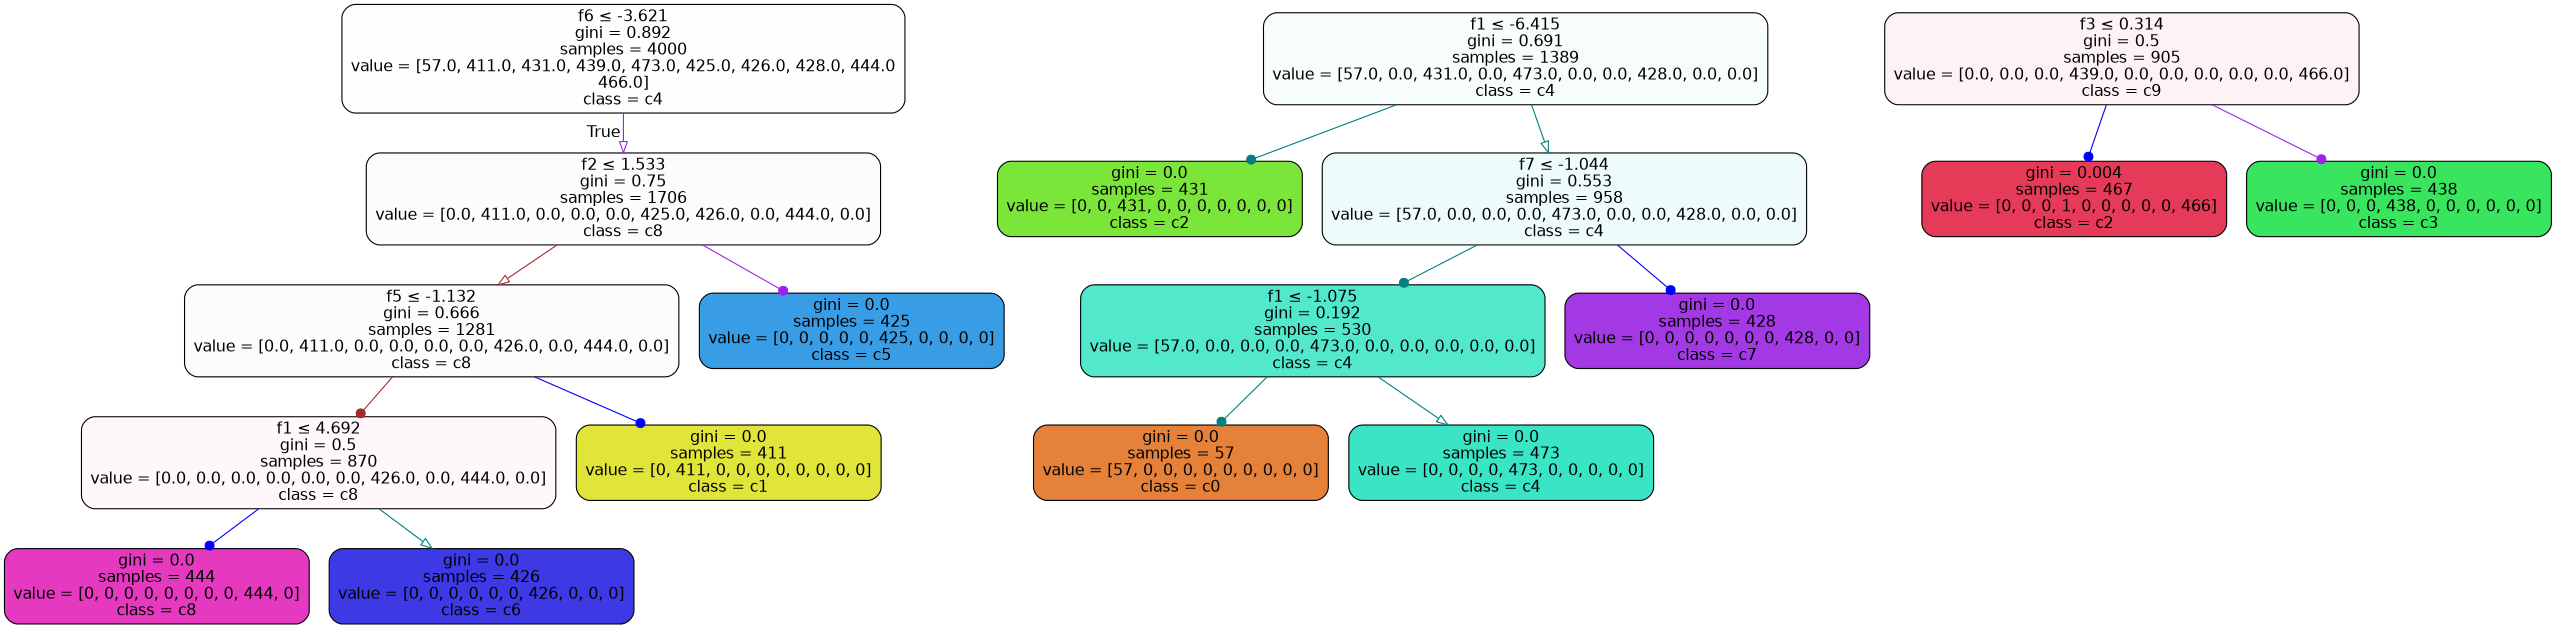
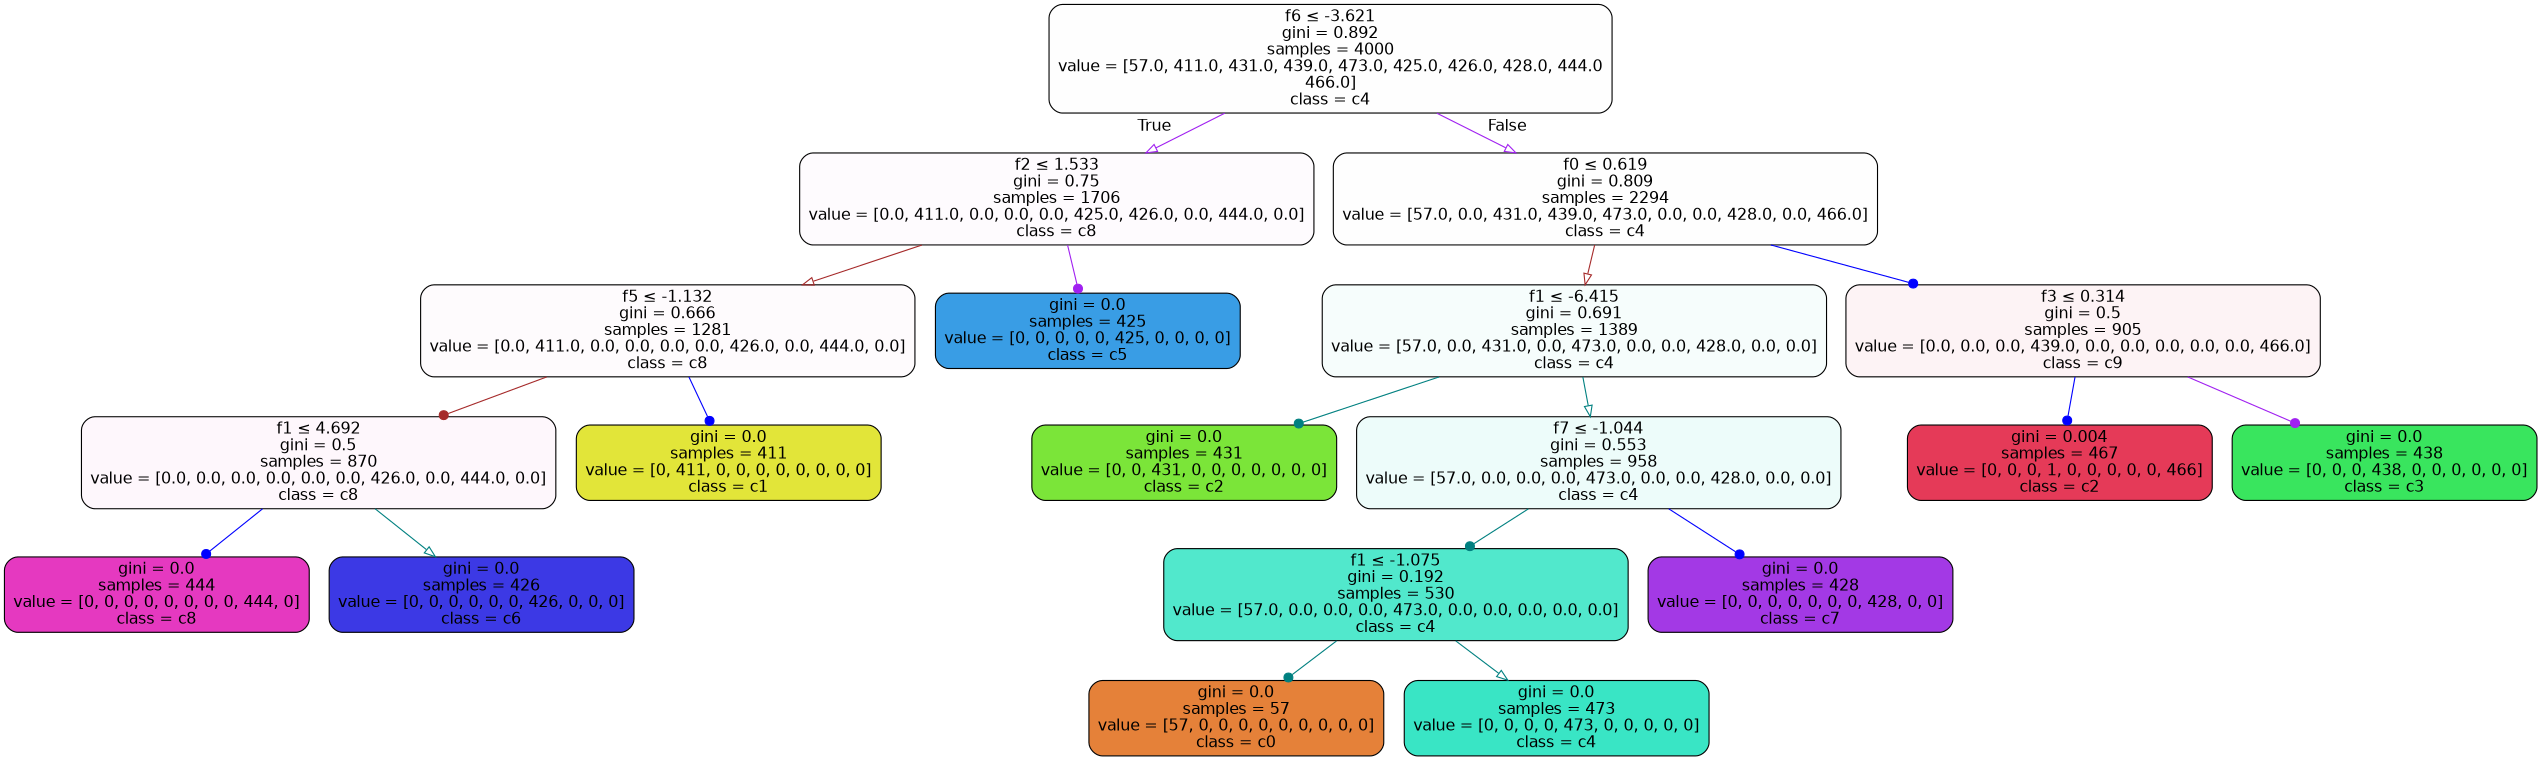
  digraph {
    node [color=black fillcolor="#39e5c501" fontname=helvetica shape=box style="filled, rounded"]
    edge [arrowhead=dot color=teal fontname=helvetica]
    n1 [label=<f6 &le; -3.621<br/>gini = 0.892<br/>samples = 4000<br/>value = [57.0, 411.0, 431.0, 439.0, 473.0, 425.0, 426.0, 428.0, 444.0<br/>466.0]<br/>class = c4>]
    n2 [fillcolor="#e539c004" label=<f2 &le; 1.533<br/>gini = 0.75<br/>samples = 1706<br/>value = [0.0, 411.0, 0.0, 0.0, 0.0, 425.0, 426.0, 0.0, 444.0, 0.0]<br/>class = c8>]
+   n3 [label=<f0 &le; 0.619<br/>gini = 0.809<br/>samples = 2294<br/>value = [57.0, 0.0, 431.0, 439.0, 473.0, 0.0, 0.0, 428.0, 0.0, 466.0]<br/>class = c4>]
    n4 [fillcolor="#e539c005" label=<f5 &le; -1.132<br/>gini = 0.666<br/>samples = 1281<br/>value = [0.0, 411.0, 0.0, 0.0, 0.0, 0.0, 426.0, 0.0, 444.0, 0.0]<br/>class = c8>]
    n5 [fillcolor="#399de5ff" label=<gini = 0.0<br/>samples = 425<br/>value = [0, 0, 0, 0, 0, 425, 0, 0, 0, 0]<br/>class = c5>]
    n6 [fillcolor="#39e5c50b" label=<f1 &le; -6.415<br/>gini = 0.691<br/>samples = 1389<br/>value = [57.0, 0.0, 431.0, 0.0, 473.0, 0.0, 0.0, 428.0, 0.0, 0.0]<br/>class = c4>]
    n7 [fillcolor="#e539580f" label=<f3 &le; 0.314<br/>gini = 0.5<br/>samples = 905<br/>value = [0.0, 0.0, 0.0, 439.0, 0.0, 0.0, 0.0, 0.0, 0.0, 466.0]<br/>class = c9>]
    n8 [fillcolor="#e539c00a" label=<f1 &le; 4.692<br/>gini = 0.5<br/>samples = 870<br/>value = [0.0, 0.0, 0.0, 0.0, 0.0, 0.0, 426.0, 0.0, 444.0, 0.0]<br/>class = c8>]
    n9 [fillcolor="#e2e539ff" label=<gini = 0.0<br/>samples = 411<br/>value = [0, 411, 0, 0, 0, 0, 0, 0, 0, 0]<br/>class = c1>]
    n10 [fillcolor="#e539c0ff" label=<gini = 0.0<br/>samples = 444<br/>value = [0, 0, 0, 0, 0, 0, 0, 0, 444, 0]<br/>class = c8>]
    n11 [fillcolor="#3c39e5ff" label=<gini = 0.0<br/>samples = 426<br/>value = [0, 0, 0, 0, 0, 0, 426, 0, 0, 0]<br/>class = c6>]
    n12 [fillcolor="#7be539ff" label=<gini = 0.0<br/>samples = 431<br/>value = [0, 0, 431, 0, 0, 0, 0, 0, 0, 0]<br/>class = c2>]
    n13 [fillcolor="#39e5c516" label=<f7 &le; -1.044<br/>gini = 0.553<br/>samples = 958<br/>value = [57.0, 0.0, 0.0, 0.0, 473.0, 0.0, 0.0, 428.0, 0.0, 0.0]<br/>class = c4>]
    n14 [fillcolor="#e53958fe" label=<gini = 0.004<br/>samples = 467<br/>value = [0, 0, 0, 1, 0, 0, 0, 0, 0, 466]<br/>class = c2>]
    n15 [fillcolor="#39e55eff" label=<gini = 0.0<br/>samples = 438<br/>value = [0, 0, 0, 438, 0, 0, 0, 0, 0, 0]<br/>class = c3>]
    n16 [fillcolor="#39e5c5e0" label=<f1 &le; -1.075<br/>gini = 0.192<br/>samples = 530<br/>value = [57.0, 0.0, 0.0, 0.0, 473.0, 0.0, 0.0, 0.0, 0.0, 0.0]<br/>class = c4>]
    n17 [fillcolor="#a339e5ff" label=<gini = 0.0<br/>samples = 428<br/>value = [0, 0, 0, 0, 0, 0, 0, 428, 0, 0]<br/>class = c7>]
    n18 [fillcolor="#e58139ff" label=<gini = 0.0<br/>samples = 57<br/>value = [57, 0, 0, 0, 0, 0, 0, 0, 0, 0]<br/>class = c0>]
    n19 [fillcolor="#39e5c5ff" label=<gini = 0.0<br/>samples = 473<br/>value = [0, 0, 0, 0, 473, 0, 0, 0, 0, 0]<br/>class = c4>]
    n1 -> n2 [arrowhead=onormal color=purple headlabel=True labelangle=45 labeldistance=2.5]
+   n1 -> n3 [arrowhead=onormal color=purple headlabel=False labelangle=-45 labeldistance=2.5]
    n2 -> n4 [arrowhead=onormal color=brown]
    n2 -> n5 [color=purple]
+   n3 -> n6 [arrowhead=onormal color=brown]
+   n3 -> n7 [color=blue]
    n4 -> n8 [color=brown]
    n4 -> n9 [color=blue]
    n6 -> n12
    n6 -> n13 [arrowhead=onormal]
    n7 -> n14 [color=blue]
    n7 -> n15 [color=purple]
    n8 -> n10 [color=blue]
    n8 -> n11 [arrowhead=onormal]
    n13 -> n16
    n13 -> n17 [color=blue]
    n16 -> n18
    n16 -> n19 [arrowhead=onormal]
  }
